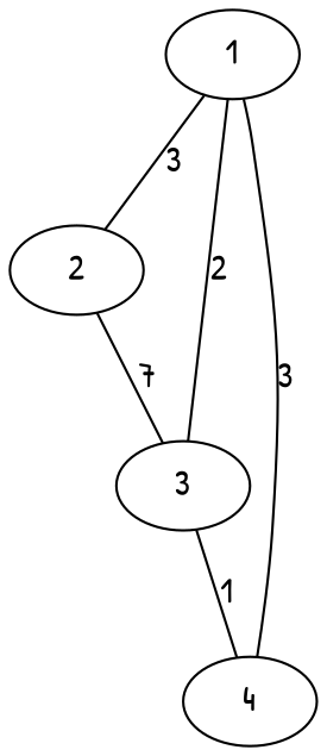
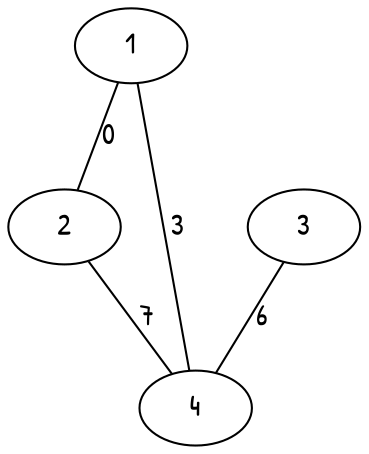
  graph {
    fontname="Patrick Hand"
    node [fontname="Patrick Hand"]
    edge [fontname="Patrick Hand"]
    n1 [label=1]
    n2 [label=2]
    n3 [label=3]
    n4 [label=4]
-   n1 -- n2 [label=3]
-   n1 -- n3 [label=2]
+   n1 -- n2 [label=0]
    n1 -- n4 [label=3]
-   n2 -- n3 [label=7]
-   n3 -- n4 [label=1]
+   n2 -- n4 [label=7]
+   n3 -- n4 [label=6]
  }
